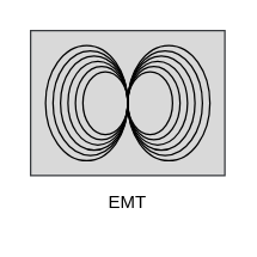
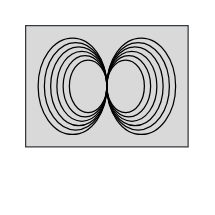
  <mxCell id="0" />
  <mxCell id="1" parent="0" />
  <mxCell id="2" value="" style="group" vertex="1" connectable="0" parent="1"><mxGeometry x="20" y="20" width="130" height="130" as="geometry" /></mxCell>
  <mxCell id="3" value="" style="group" vertex="1" connectable="0" parent="2"><mxGeometry width="130" height="97" as="geometry" /></mxCell>
  <mxCell id="4" value="" style="rounded=0;whiteSpace=wrap;html=1;fillColor=#D9D9D9;strokeColor=#36393d;" vertex="1" parent="3"><mxGeometry width="130" height="97" as="geometry" /></mxCell>
  <mxCell id="5" value="" style="group" vertex="1" connectable="0" parent="3"><mxGeometry x="10" y="10" width="110" height="77" as="geometry" /></mxCell>
  <mxCell id="6" value="" style="ellipse;whiteSpace=wrap;html=1;fillColor=none;" vertex="1" parent="5"><mxGeometry width="55" height="77" as="geometry" /></mxCell>
  <mxCell id="7" value="" style="ellipse;whiteSpace=wrap;html=1;fillColor=none;" vertex="1" parent="5"><mxGeometry x="55" width="55" height="77" as="geometry" /></mxCell>
  <mxCell id="8" value="" style="group" vertex="1" connectable="0" parent="5"><mxGeometry x="5" y="3.5" width="100" height="70" as="geometry" /></mxCell>
  <mxCell id="9" value="" style="ellipse;whiteSpace=wrap;html=1;fillColor=none;" vertex="1" parent="8"><mxGeometry x="50" width="50" height="70" as="geometry" /></mxCell>
  <mxCell id="10" value="" style="ellipse;whiteSpace=wrap;html=1;fillColor=none;" vertex="1" parent="8"><mxGeometry width="50" height="70" as="geometry" /></mxCell>
  <mxCell id="11" value="" style="group" vertex="1" connectable="0" parent="8"><mxGeometry x="5" y="3.5" width="90" height="63" as="geometry" /></mxCell>
  <mxCell id="12" value="" style="ellipse;whiteSpace=wrap;html=1;fillColor=none;" vertex="1" parent="11"><mxGeometry width="45" height="63" as="geometry" /></mxCell>
  <mxCell id="13" value="" style="ellipse;whiteSpace=wrap;html=1;fillColor=none;" vertex="1" parent="11"><mxGeometry x="45" width="45" height="63" as="geometry" /></mxCell>
  <mxCell id="14" value="" style="group" vertex="1" connectable="0" parent="11"><mxGeometry x="5" y="3.5" width="80" height="56" as="geometry" /></mxCell>
  <mxCell id="15" value="" style="ellipse;whiteSpace=wrap;html=1;fillColor=none;" vertex="1" parent="14"><mxGeometry width="40" height="56" as="geometry" /></mxCell>
  <mxCell id="16" value="" style="ellipse;whiteSpace=wrap;html=1;fillColor=none;" vertex="1" parent="14"><mxGeometry x="40" width="40" height="56" as="geometry" /></mxCell>
  <mxCell id="17" value="" style="group" vertex="1" connectable="0" parent="14"><mxGeometry x="5" y="3.5" width="70" height="49" as="geometry" /></mxCell>
  <mxCell id="18" value="" style="ellipse;whiteSpace=wrap;html=1;fillColor=none;" vertex="1" parent="17"><mxGeometry width="35" height="49" as="geometry" /></mxCell>
  <mxCell id="19" value="" style="ellipse;whiteSpace=wrap;html=1;fillColor=none;" vertex="1" parent="17"><mxGeometry x="35" width="35" height="49" as="geometry" /></mxCell>
  <mxCell id="20" value="" style="group" vertex="1" connectable="0" parent="17"><mxGeometry x="5" y="3.5" width="60" height="42" as="geometry" /></mxCell>
  <mxCell id="21" value="" style="ellipse;whiteSpace=wrap;html=1;fillColor=none;" vertex="1" parent="20"><mxGeometry width="30" height="42" as="geometry" /></mxCell>
  <mxCell id="22" value="" style="ellipse;whiteSpace=wrap;html=1;fillColor=none;" vertex="1" parent="20"><mxGeometry x="30" width="30" height="42" as="geometry" /></mxCell>
- <mxCell id="23" value="EMT" style="text;html=1;strokeColor=none;fillColor=none;align=center;verticalAlign=middle;whiteSpace=wrap;rounded=0;" vertex="1" parent="2"><mxGeometry x="35" y="100" width="60" height="30" as="geometry" /></mxCell>
